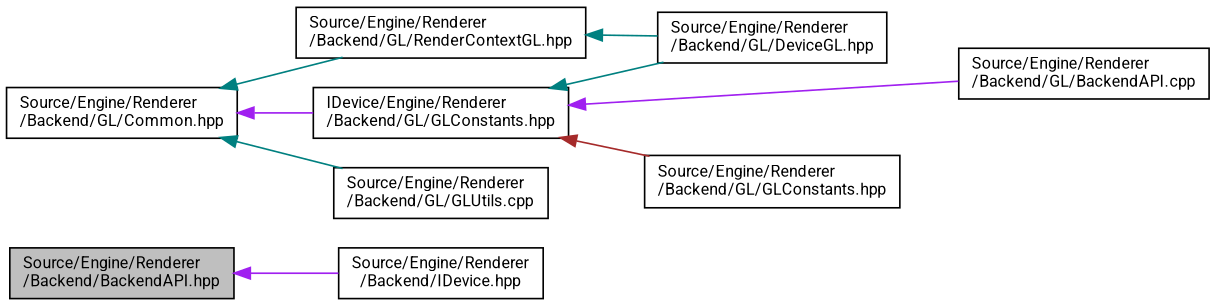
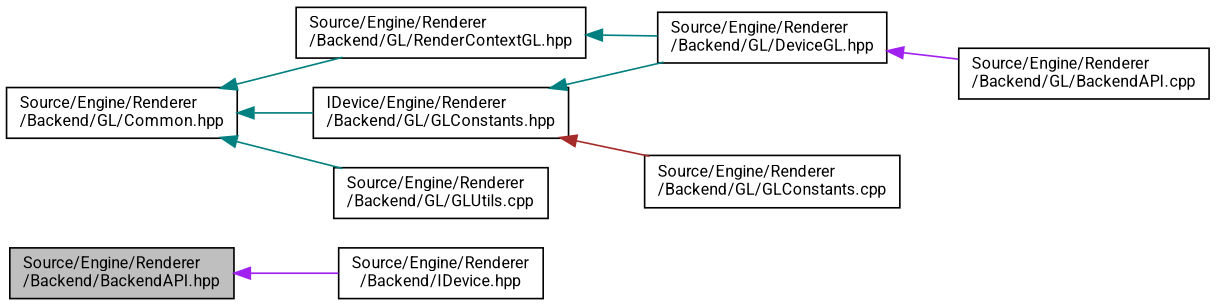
  digraph {
    fontname=Roboto
    rankdir=LR
    node [color=black fillcolor=white fontname=Roboto fontsize=10 shape=record style=filled]
    edge [color=teal dir=back fontname=Roboto fontsize=10 labelfontname=Helvetica labelfontsize=10 style=solid]
    n1 [fillcolor=grey75 fontcolor=black height=0.2 label="Source/Engine/Renderer\l/Backend/BackendAPI.hpp" width=0.4]
    n2 [height=0.2 label="Source/Engine/Renderer\l/Backend/IDevice.hpp" width=0.4]
    n3 [height=0.2 label="Source/Engine/Renderer\l/Backend/GL/Common.hpp" width=0.4]
    n4 [height=0.2 label="Source/Engine/Renderer\l/Backend/GL/RenderContextGL.hpp" width=0.4]
    n5 [height=0.2 label="IDevice/Engine/Renderer\l/Backend/GL/GLConstants.hpp" width=0.4]
    n6 [height=0.2 label="Source/Engine/Renderer\l/Backend/GL/GLUtils.cpp" width=0.4]
    n7 [height=0.2 label="Source/Engine/Renderer\l/Backend/GL/DeviceGL.hpp" width=0.4]
    n8 [height=0.2 label="Source/Engine/Renderer\l/Backend/GL/BackendAPI.cpp" width=0.4]
-   n9 [height=0.2 label="Source/Engine/Renderer\l/Backend/GL/GLConstants.hpp" width=0.4]
+   n9 [height=0.2 label="Source/Engine/Renderer\l/Backend/GL/GLConstants.cpp" width=0.4]
    n1 -> n2 [color=purple]
    n3 -> n4
-   n3 -> n5 [color=purple]
+   n3 -> n5
    n3 -> n6
    n4 -> n7
    n5 -> n7
    n5 -> n9 [color=brown]
-   n5 -> n8 [color=purple]
+   n7 -> n8 [color=purple]
  }
